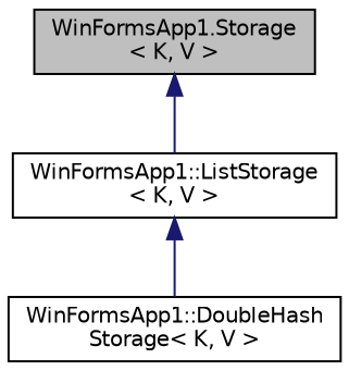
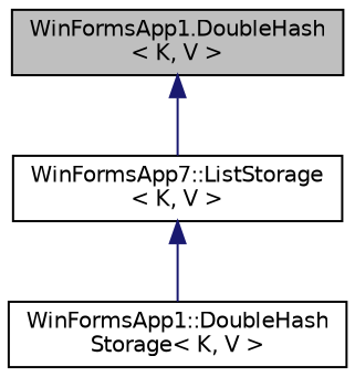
  digraph {
    node [color=black fillcolor=white fontname=Helvetica fontsize=10 shape=record style=filled]
    edge [color=midnightblue dir=back fontname=Helvetica fontsize=10 labelfontname=Helvetica labelfontsize=10 style=solid]
-   n1 [fillcolor=grey75 fontcolor=black height=0.2 label="WinFormsApp1.Storage\l\< K, V \>" width=0.4]
-   n2 [height=0.2 label="WinFormsApp1::ListStorage\l\< K, V \>" width=0.4]
+   n1 [fillcolor=grey75 fontcolor=black height=0.2 label="WinFormsApp1.DoubleHash\l\< K, V \>" width=0.4]
+   n2 [height=0.2 label="WinFormsApp7::ListStorage\l\< K, V \>" width=0.4]
    n3 [height=0.2 label="WinFormsApp1::DoubleHash\lStorage\< K, V \>" width=0.4]
    n1 -> n2
    n2 -> n3
  }
